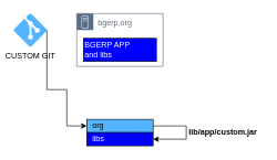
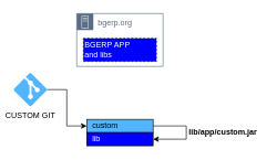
  <mxCell id="0" />
  <mxCell id="1" parent="0" />
  <mxCell id="2" style="edgeStyle=orthogonalEdgeStyle;rounded=0;orthogonalLoop=1;jettySize=auto;html=1;exitX=1;exitY=0.5;exitDx=0;exitDy=0;exitPerimeter=0;entryX=0;entryY=0.5;entryDx=0;entryDy=0;fontColor=#FFFFFF;startArrow=none;startFill=0;" parent="1" source="3" target="5" edge="1"><mxGeometry relative="1" as="geometry"><Array as="points"><mxPoint x="100" y="135" /><mxPoint x="100" y="190" /></Array></mxGeometry></mxCell>
- <mxCell id="3" value="CUSTOM GIT" style="verticalLabelPosition=bottom;html=1;verticalAlign=top;align=center;strokeColor=none;fillColor=#53B4FF;shape=mxgraph.azure.git_repository;" parent="1" vertex="1"><mxGeometry x="20" y="20" width="50" height="50" as="geometry" /></mxCell>
+ <mxCell id="3" value="CUSTOM GIT" style="verticalLabelPosition=bottom;html=1;verticalAlign=top;align=center;strokeColor=none;fillColor=#53B4FF;shape=mxgraph.azure.git_repository;" parent="1" vertex="1"><mxGeometry x="20" y="110" width="50" height="50" as="geometry" /></mxCell>
  <mxCell id="4" style="edgeStyle=orthogonalEdgeStyle;rounded=0;orthogonalLoop=1;jettySize=auto;html=1;exitX=1;exitY=0.5;exitDx=0;exitDy=0;fontColor=#FFFFFF;startArrow=none;startFill=0;entryX=1;entryY=0.5;entryDx=0;entryDy=0;" parent="1" source="5" target="6" edge="1"><mxGeometry relative="1" as="geometry"><mxPoint x="250" y="220" as="targetPoint" /><Array as="points"><mxPoint x="280" y="190" /><mxPoint x="280" y="210" /></Array></mxGeometry></mxCell>
- <mxCell id="5" value="&amp;nbsp; org" style="rounded=0;whiteSpace=wrap;html=1;fillColor=#53B4FF;fontColor=#000000;align=left;" parent="1" vertex="1"><mxGeometry x="130" y="180" width="100" height="20" as="geometry" /></mxCell>
- <mxCell id="6" value="&amp;nbsp; libs" style="rounded=0;whiteSpace=wrap;html=1;fillColor=#0000FF;fontColor=#FFFFFF;align=left;" parent="1" vertex="1"><mxGeometry x="130" y="200" width="100" height="20" as="geometry" /></mxCell>
+ <mxCell id="5" value="&amp;nbsp; custom" style="rounded=0;whiteSpace=wrap;html=1;fillColor=#53B4FF;fontColor=#000000;align=left;" parent="1" vertex="1"><mxGeometry x="130" y="180" width="100" height="20" as="geometry" /></mxCell>
+ <mxCell id="6" value="&amp;nbsp; lib" style="rounded=0;whiteSpace=wrap;html=1;fillColor=#0000FF;fontColor=#FFFFFF;align=left;" parent="1" vertex="1"><mxGeometry x="130" y="200" width="100" height="20" as="geometry" /></mxCell>
  <mxCell id="7" value="lib/app/custom.jar" style="text;html=1;resizable=0;autosize=1;align=center;verticalAlign=middle;points=[];fillColor=none;strokeColor=none;rounded=0;fontColor=#000000;fontStyle=1" parent="1" vertex="1"><mxGeometry x="275" y="190" width="120" height="20" as="geometry" /></mxCell>
  <mxCell id="8" value="bgerp.org&lt;br&gt;" style="points=[[0,0],[0.25,0],[0.5,0],[0.75,0],[1,0],[1,0.25],[1,0.5],[1,0.75],[1,1],[0.75,1],[0.5,1],[0.25,1],[0,1],[0,0.75],[0,0.5],[0,0.25]];outlineConnect=0;gradientColor=none;html=1;whiteSpace=wrap;fontSize=12;fontStyle=0;container=1;pointerEvents=0;collapsible=0;recursiveResize=0;shape=mxgraph.aws4.group;grIcon=mxgraph.aws4.group_on_premise;strokeColor=#5A6C86;fillColor=none;verticalAlign=top;align=left;spacingLeft=30;fontColor=#5A6C86;dashed=0;" vertex="1" parent="1"><mxGeometry x="115" y="20" width="130" height="80" as="geometry" /></mxCell>
- <mxCell id="9" value="BGERP APP &lt;br&gt;and libs" style="rounded=0;whiteSpace=wrap;html=1;fillColor=#0000FF;fontColor=#FFFFFF;align=left;" vertex="1" parent="8"><mxGeometry x="10" y="37.5" width="110" height="35" as="geometry" /></mxCell>
+ <mxCell id="9" value="BGERP APP &lt;br&gt;and libs" style="rounded=0;whiteSpace=wrap;html=1;fillColor=#0000FF;fontColor=#FFFFFF;align=left;dashed=1;" vertex="1" parent="8"><mxGeometry x="10" y="37.5" width="110" height="35" as="geometry" /></mxCell>
  <mxCell id="10" style="edgeStyle=orthogonalEdgeStyle;rounded=0;orthogonalLoop=1;jettySize=auto;html=1;exitX=0.5;exitY=1;exitDx=0;exitDy=0;" edge="1" parent="1" source="8" target="8"><mxGeometry relative="1" as="geometry" /></mxCell>
